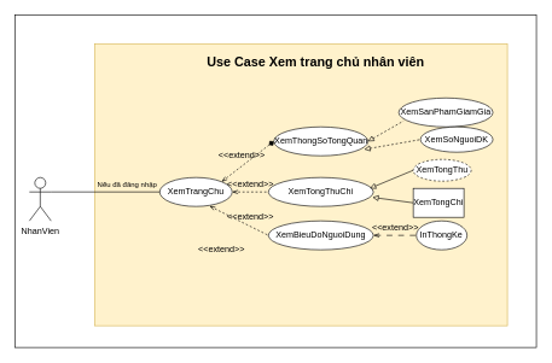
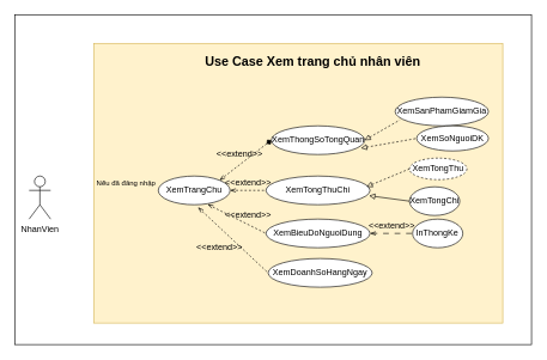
  <mxCell id="0" />
  <mxCell id="1" parent="0" />
  <mxCell id="2" value="" style="rounded=0;whiteSpace=wrap;html=1;" vertex="1" parent="1"><mxGeometry y="20" width="720" height="460" as="geometry" x="20" /></mxCell>
  <mxCell id="3" value="" style="rounded=0;whiteSpace=wrap;html=1;fillColor=#fff2cc;strokeColor=#d6b656;" parent="1" vertex="1"><mxGeometry x="130" y="60" width="570" height="390" as="geometry" /></mxCell>
  <mxCell id="4" value="NhanVien" style="shape=umlActor;verticalLabelPosition=bottom;verticalAlign=top;html=1;" parent="1" vertex="1"><mxGeometry x="40" y="245" width="30" height="60" as="geometry" /></mxCell>
  <mxCell id="5" value="XemTrangChu" style="ellipse;whiteSpace=wrap;html=1;" parent="1" vertex="1"><mxGeometry x="220" y="245" width="100" height="40" as="geometry" /></mxCell>
  <mxCell id="6" value="XemThongSoTongQuan" style="ellipse;whiteSpace=wrap;html=1;" parent="1" vertex="1"><mxGeometry x="377.5" y="175" width="130" height="40" as="geometry" /></mxCell>
  <mxCell id="7" value="XemTongThuChi" style="ellipse;whiteSpace=wrap;html=1;" parent="1" vertex="1"><mxGeometry x="370" y="245" width="145" height="40" as="geometry" /></mxCell>
  <mxCell id="8" value="XemBieuDoNguoiDung" style="ellipse;whiteSpace=wrap;html=1;" parent="1" vertex="1"><mxGeometry x="370" y="305" width="145" height="40" as="geometry" /></mxCell>
- <mxCell id="9" value="" style="endArrow=none;html=1;rounded=0;exitX=1;exitY=0.333;exitDx=0;exitDy=0;exitPerimeter=0;entryX=0;entryY=0.5;entryDx=0;entryDy=0;" parent="1" source="4" target="5" edge="1"><mxGeometry width="50" height="50" relative="1" as="geometry"><mxPoint x="230" y="200" as="sourcePoint" /><mxPoint x="280" y="150" as="targetPoint" /></mxGeometry></mxCell>
  <mxCell id="10" value="" style="endArrow=diamond;dashed=1;html=1;rounded=0;entryX=0;entryY=0.5;entryDx=0;entryDy=0;exitX=1;exitY=0;exitDx=0;exitDy=0;startArrow=openThin;startFill=0;" parent="1" source="5" target="6" edge="1"><mxGeometry width="50" height="50" relative="1" as="geometry"><mxPoint x="290" y="220" as="sourcePoint" /><mxPoint x="340" y="170" as="targetPoint" /></mxGeometry></mxCell>
  <mxCell id="11" value="" style="endArrow=none;dashed=1;html=1;rounded=0;entryX=0;entryY=0.5;entryDx=0;entryDy=0;exitX=1;exitY=0.5;exitDx=0;exitDy=0;startArrow=openThin;startFill=0;" parent="1" source="5" target="7" edge="1"><mxGeometry width="50" height="50" relative="1" as="geometry"><mxPoint x="270" y="350" as="sourcePoint" /><mxPoint x="320" y="300" as="targetPoint" /></mxGeometry></mxCell>
+ <mxCell id="12" value="XemDoanhSoHangNgay" style="ellipse;whiteSpace=wrap;html=1;" parent="1" vertex="1"><mxGeometry x="373" y="360" width="145" height="40" as="geometry" /></mxCell>
  <mxCell id="13" value="" style="endArrow=none;dashed=1;html=1;rounded=0;entryX=0;entryY=0.5;entryDx=0;entryDy=0;exitX=0.686;exitY=0.986;exitDx=0;exitDy=0;exitPerimeter=0;startArrow=openThin;startFill=0;" parent="1" source="5" target="8" edge="1"><mxGeometry width="50" height="50" relative="1" as="geometry"><mxPoint x="260" y="360" as="sourcePoint" /><mxPoint x="310" y="310" as="targetPoint" /></mxGeometry></mxCell>
+ <mxCell id="14" value="" style="endArrow=none;dashed=1;html=1;rounded=0;entryX=0;entryY=0.5;entryDx=0;entryDy=0;exitX=0.553;exitY=1.089;exitDx=0;exitDy=0;exitPerimeter=0;startArrow=openThin;startFill=0;" parent="1" source="5" target="12" edge="1"><mxGeometry width="50" height="50" relative="1" as="geometry"><mxPoint x="260" y="420" as="sourcePoint" /><mxPoint x="310" y="370" as="targetPoint" /></mxGeometry></mxCell>
  <mxCell id="15" value="&lt;font style=&quot;font-size: 10px;&quot;&gt;Nếu đã đăng nhập&lt;/font&gt;" style="text;html=1;align=center;verticalAlign=middle;resizable=0;points=[];autosize=1;strokeColor=none;fillColor=none;" parent="1" vertex="1"><mxGeometry x="120" y="240" width="110" height="30" as="geometry" /></mxCell>
  <mxCell id="16" value="XemSanPhamGiamGia" style="ellipse;whiteSpace=wrap;html=1;" parent="1" vertex="1"><mxGeometry x="550" y="135" width="130" height="40" as="geometry" /></mxCell>
  <mxCell id="17" value="XemSoNguoiDK" style="ellipse;whiteSpace=wrap;html=1;" parent="1" vertex="1"><mxGeometry x="580" y="175" width="100" height="35" as="geometry" /></mxCell>
  <mxCell id="18" value="" style="endArrow=none;html=1;rounded=0;startArrow=block;startFill=0;endFill=0;entryX=0.052;entryY=0.792;entryDx=0;entryDy=0;exitX=1;exitY=0.5;exitDx=0;exitDy=0;entryPerimeter=0;dashed=1;" parent="1" source="6" target="16" edge="1"><mxGeometry width="50" height="50" relative="1" as="geometry"><mxPoint x="490" y="165" as="sourcePoint" /><mxPoint x="540" y="115" as="targetPoint" /></mxGeometry></mxCell>
  <mxCell id="19" value="" style="endArrow=none;html=1;rounded=0;startArrow=block;startFill=0;endFill=0;entryX=0;entryY=0.5;entryDx=0;entryDy=0;exitX=0.96;exitY=0.778;exitDx=0;exitDy=0;exitPerimeter=0;dashed=1;" parent="1" source="6" target="17" edge="1"><mxGeometry width="50" height="50" relative="1" as="geometry"><mxPoint x="515" y="240" as="sourcePoint" /><mxPoint x="577.5" y="185" as="targetPoint" /></mxGeometry></mxCell>
  <mxCell id="20" value="XemTongThu" style="ellipse;whiteSpace=wrap;html=1;dashed=1;" parent="1" vertex="1"><mxGeometry x="570" y="220" width="80" height="30" as="geometry" /></mxCell>
- <mxCell id="21" value="" style="endArrow=none;html=1;rounded=0;startArrow=block;startFill=0;endFill=0;exitX=0.966;exitY=0.375;exitDx=0;exitDy=0;exitPerimeter=0;entryX=0;entryY=0.5;entryDx=0;entryDy=0;" parent="1" source="7" target="20" edge="1"><mxGeometry width="50" height="50" relative="1" as="geometry"><mxPoint x="521.53" y="350" as="sourcePoint" /><mxPoint x="568.47" y="251.76" as="targetPoint" /></mxGeometry></mxCell>
- <mxCell id="22" value="XemTongChi" style="whiteSpace=wrap;html=1;rounded=0;" parent="1" vertex="1"><mxGeometry x="570" y="260" width="70" height="40" as="geometry" /></mxCell>
+ <mxCell id="21" value="" style="endArrow=none;html=1;rounded=0;startArrow=block;startFill=0;endFill=0;exitX=0.966;exitY=0.375;exitDx=0;exitDy=0;exitPerimeter=0;entryX=0;entryY=0.5;entryDx=0;entryDy=0;dashed=1;" parent="1" source="7" target="20" edge="1"><mxGeometry width="50" height="50" relative="1" as="geometry"><mxPoint x="521.53" y="350" as="sourcePoint" /><mxPoint x="568.47" y="251.76" as="targetPoint" /></mxGeometry></mxCell>
+ <mxCell id="22" value="XemTongChi" style="ellipse;whiteSpace=wrap;html=1;" parent="1" vertex="1"><mxGeometry x="570" y="260" width="70" height="40" as="geometry" /></mxCell>
  <mxCell id="23" value="" style="endArrow=none;html=1;rounded=0;startArrow=block;startFill=0;endFill=0;entryX=0;entryY=0.5;entryDx=0;entryDy=0;exitX=0.991;exitY=0.685;exitDx=0;exitDy=0;exitPerimeter=0;" parent="1" source="7" target="22" edge="1"><mxGeometry width="50" height="50" relative="1" as="geometry"><mxPoint x="511" y="276" as="sourcePoint" /><mxPoint x="540" y="280" as="targetPoint" /></mxGeometry></mxCell>
  <mxCell id="24" value="InThongKe" style="ellipse;whiteSpace=wrap;html=1;" parent="1" vertex="1"><mxGeometry x="574.31" y="305" width="70" height="40" as="geometry" /></mxCell>
  <mxCell id="25" value="" style="endArrow=none;html=1;rounded=0;startArrow=openThin;startFill=0;endFill=0;entryX=0;entryY=0.5;entryDx=0;entryDy=0;exitX=1;exitY=0.5;exitDx=0;exitDy=0;dashed=1;dashPattern=8 8;" parent="1" source="8" target="24" edge="1"><mxGeometry width="50" height="50" relative="1" as="geometry"><mxPoint x="518.005" y="317.4" as="sourcePoint" /><mxPoint x="544.31" y="325" as="targetPoint" /></mxGeometry></mxCell>
  <mxCell id="26" value="&amp;lt;&amp;lt;extend&amp;gt;&amp;gt;" style="text;html=1;align=center;verticalAlign=middle;resizable=0;points=[];autosize=1;strokeColor=none;fillColor=none;" parent="1" vertex="1"><mxGeometry x="300" y="240" width="90" height="30" as="geometry" /></mxCell>
  <mxCell id="27" value="&lt;b&gt;&lt;font style=&quot;font-size: 18px;&quot;&gt;Use Case Xem trang chủ nhân viên&lt;/font&gt;&lt;/b&gt;" style="text;html=1;align=center;verticalAlign=middle;resizable=0;points=[];autosize=1;strokeColor=none;fillColor=none;" vertex="1" parent="1"><mxGeometry x="275" y="65" width="320" height="40" as="geometry" /></mxCell>
  <mxCell id="28" value="&amp;lt;&amp;lt;extend&amp;gt;&amp;gt;" style="text;html=1;align=center;verticalAlign=middle;resizable=0;points=[];autosize=1;strokeColor=none;fillColor=none;" vertex="1" parent="1"><mxGeometry x="287.5" y="200" width="90" height="30" as="geometry" /></mxCell>
  <mxCell id="29" value="&amp;lt;&amp;lt;extend&amp;gt;&amp;gt;" style="text;html=1;align=center;verticalAlign=middle;resizable=0;points=[];autosize=1;strokeColor=none;fillColor=none;" vertex="1" parent="1"><mxGeometry x="500" y="300" width="90" height="30" as="geometry" /></mxCell>
  <mxCell id="30" value="&amp;lt;&amp;lt;extend&amp;gt;&amp;gt;" style="text;html=1;align=center;verticalAlign=middle;resizable=0;points=[];autosize=1;strokeColor=none;fillColor=none;" vertex="1" parent="1"><mxGeometry x="300" y="285" width="90" height="30" as="geometry" /></mxCell>
  <mxCell id="31" value="&amp;lt;&amp;lt;extend&amp;gt;&amp;gt;" style="text;html=1;align=center;verticalAlign=middle;resizable=0;points=[];autosize=1;strokeColor=none;fillColor=none;" vertex="1" parent="1"><mxGeometry x="260" y="330" width="90" height="30" as="geometry" /></mxCell>
